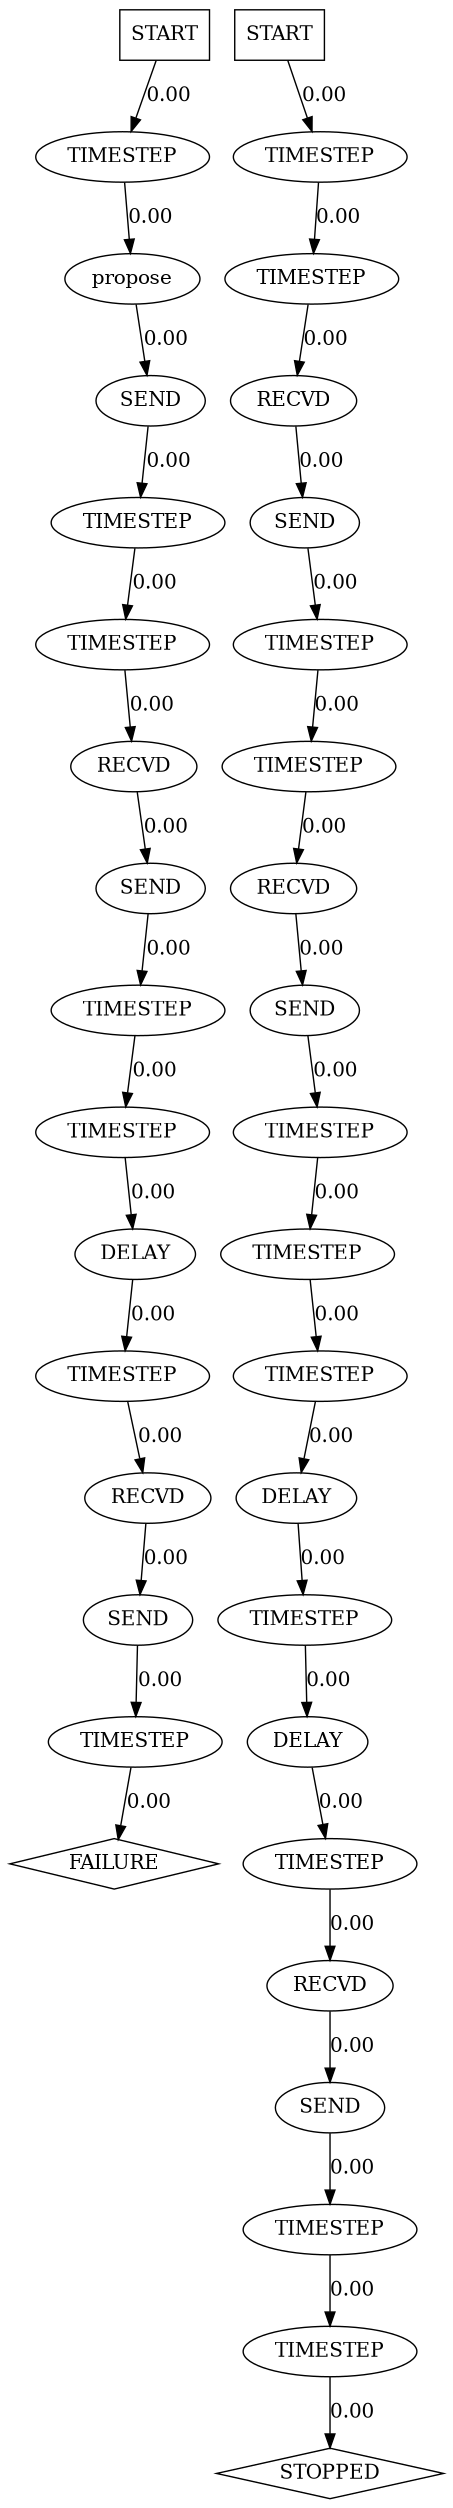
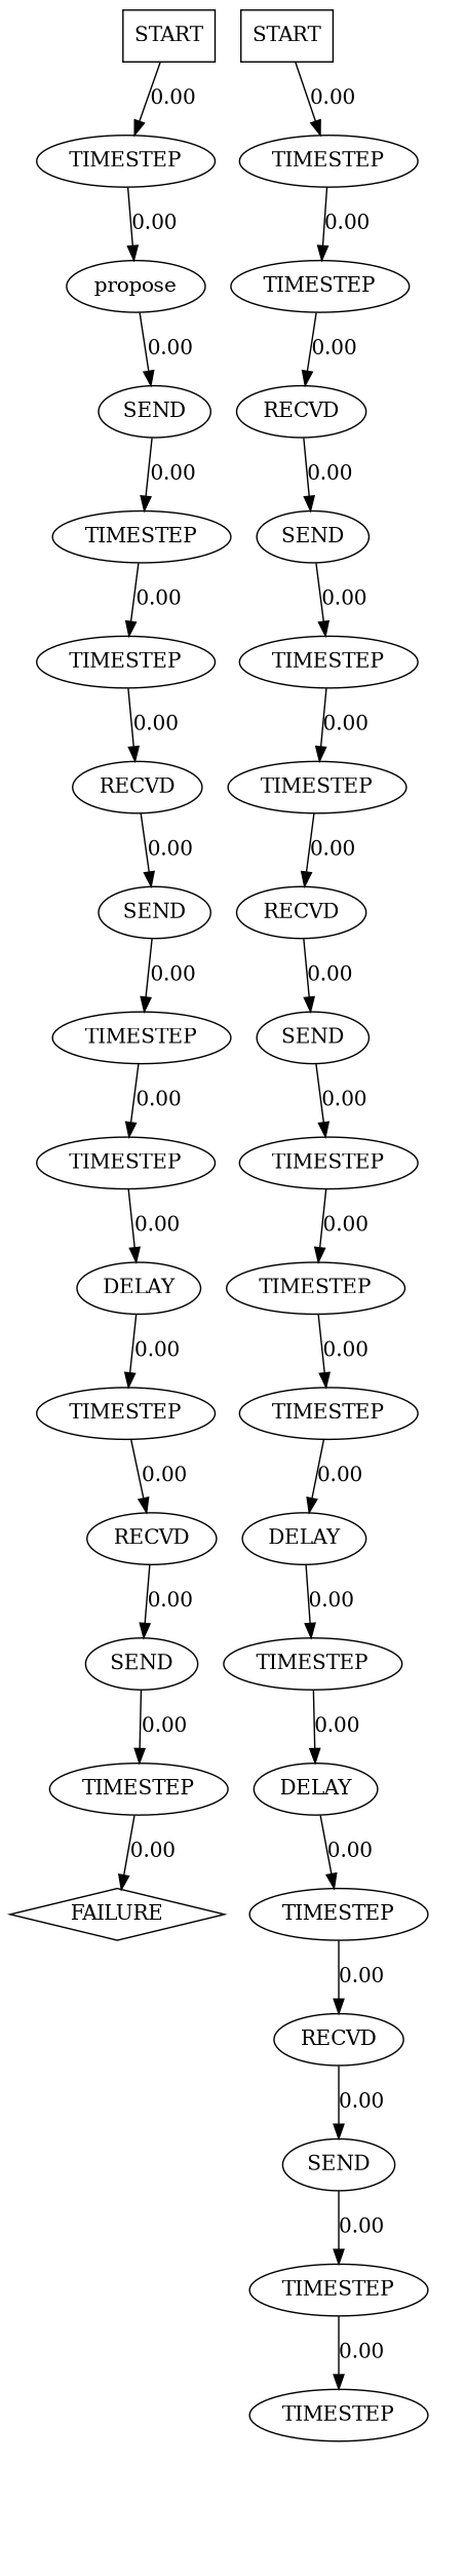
  digraph {
    edge [weight=0.00]
    n1 [label=START shape=box]
    n2 [label=TIMESTEP]
    n3 [label=START shape=box]
    n4 [label=TIMESTEP]
    n5 [label=propose]
    n6 [label=TIMESTEP]
    n7 [label=RECVD]
    n8 [label=SEND]
    n9 [label=SEND]
    n10 [label=TIMESTEP]
    n11 [label=TIMESTEP]
    n12 [label=TIMESTEP]
    n13 [label=TIMESTEP]
    n14 [label=RECVD]
    n15 [label=SEND]
    n16 [label=RECVD]
    n17 [label=SEND]
    n18 [label=TIMESTEP]
    n19 [label=TIMESTEP]
    n20 [label=TIMESTEP]
    n21 [label=TIMESTEP]
    n22 [label=DELAY]
    n23 [label=TIMESTEP]
    n24 [label=TIMESTEP]
    n25 [label=RECVD]
    n26 [label=DELAY]
    n27 [label=TIMESTEP]
    n28 [label=SEND]
    n29 [label=TIMESTEP]
    n30 [label=DELAY]
    n31 [label=TIMESTEP]
    n32 [label=FAILURE shape=diamond]
    n33 [label=RECVD]
    n34 [label=SEND]
    n35 [label=TIMESTEP]
    n36 [label=TIMESTEP]
-   n37 [label=STOPPED shape=diamond]
    n1 -> n2 [label=0.00]
    n2 -> n5 [label=0.00]
    n3 -> n4 [label=0.00]
    n4 -> n6 [label=0.00]
    n5 -> n8 [label=0.00]
    n6 -> n7 [label=0.00]
    n7 -> n9 [label=0.00]
    n8 -> n10 [label=0.00]
    n9 -> n11 [label=0.00]
    n10 -> n12 [label=0.00]
    n11 -> n13 [label=0.00]
    n12 -> n14 [label=0.00]
    n13 -> n16 [label=0.00]
    n14 -> n15 [label=0.00]
    n15 -> n18 [label=0.00]
    n16 -> n17 [label=0.00]
    n17 -> n19 [label=0.00]
    n18 -> n20 [label=0.00]
    n19 -> n21 [label=0.00]
    n20 -> n22 [label=0.00]
    n21 -> n24 [label=0.00]
    n22 -> n23 [label=0.00]
    n23 -> n25 [label=0.00]
    n24 -> n26 [label=0.00]
    n25 -> n28 [label=0.00]
    n26 -> n27 [label=0.00]
    n27 -> n30 [label=0.00]
    n28 -> n29 [label=0.00]
    n29 -> n32 [label=0.00]
    n30 -> n31 [label=0.00]
    n31 -> n33 [label=0.00]
    n33 -> n34 [label=0.00]
    n34 -> n35 [label=0.00]
    n35 -> n36 [label=0.00]
-   n36 -> n37 [label=0.00]
  }
